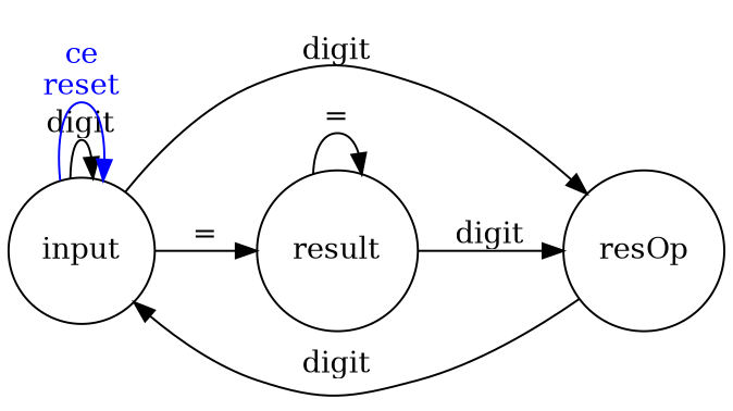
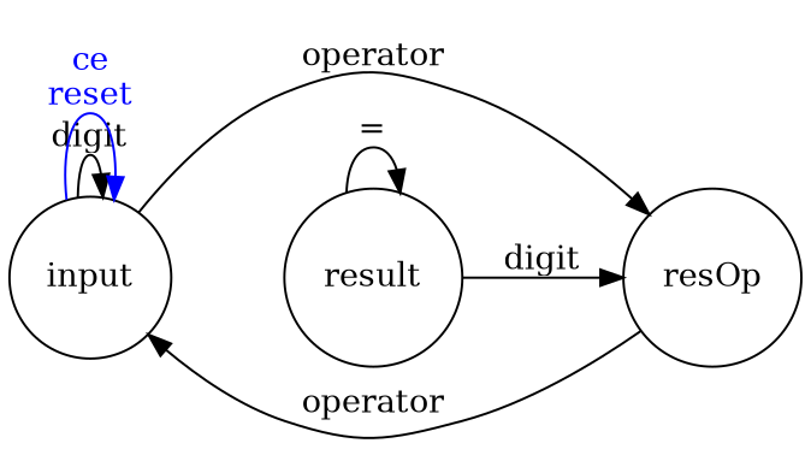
  digraph {
    rankdir=LR
    node [shape=circle]
    input
    resOp
    result
    input -> input [label=digit]
    input -> input [color=blue fontcolor=blue label="ce\nreset"]
-   input -> resOp [label=digit]
-   input -> result [label="="]
-   resOp -> input [label=digit]
+   input -> resOp [label=operator]
+   resOp -> input [label=operator]
    result -> resOp [label=digit]
    result -> result [label="="]
  }
